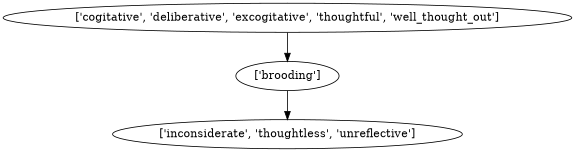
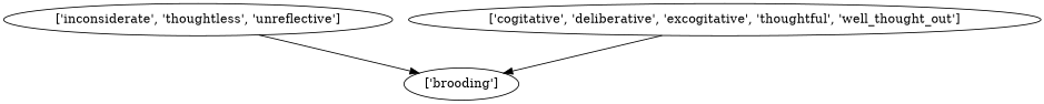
  strict digraph {
    "['brooding']"
    "['inconsiderate', 'thoughtless', 'unreflective']"
    "['cogitative', 'deliberative', 'excogitative', 'thoughtful', 'well_thought_out']"
-   "['brooding']" -> "['inconsiderate', 'thoughtless', 'unreflective']"
+   "['inconsiderate', 'thoughtless', 'unreflective']" -> "['brooding']"
    "['cogitative', 'deliberative', 'excogitative', 'thoughtful', 'well_thought_out']" -> "['brooding']"
  }
